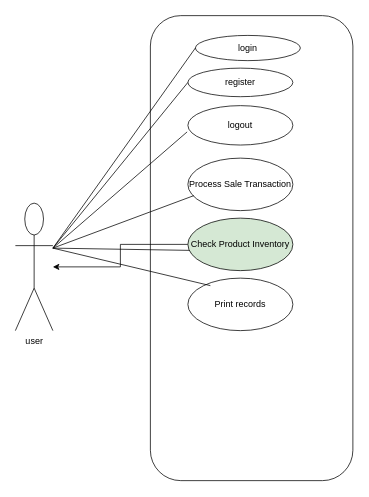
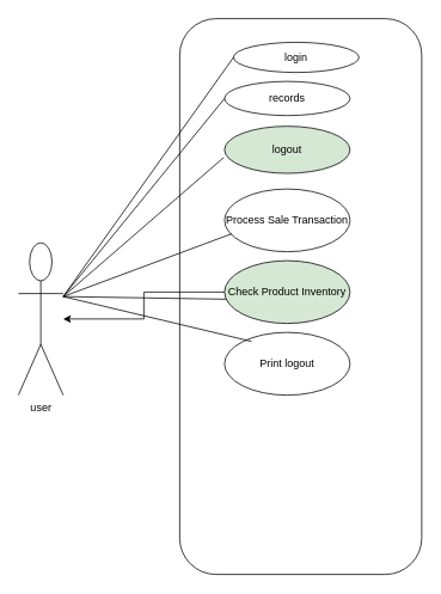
  <mxCell id="0" />
  <mxCell id="1" parent="0" />
  <mxCell id="2" value="" style="group" vertex="1" connectable="0" parent="1"><mxGeometry x="200" y="20" width="270" height="620" as="geometry" /></mxCell>
  <mxCell id="3" value="" style="rounded=1;whiteSpace=wrap;html=1;" vertex="1" parent="2"><mxGeometry width="270" height="620" as="geometry" /></mxCell>
  <mxCell id="4" value="login" style="ellipse;whiteSpace=wrap;html=1;" vertex="1" parent="2"><mxGeometry x="60" y="26.38" width="140" height="33.62" as="geometry" /></mxCell>
- <mxCell id="5" value="register" style="ellipse;whiteSpace=wrap;html=1;" vertex="1" parent="2"><mxGeometry x="50" y="70" width="140" height="38.09" as="geometry" /></mxCell>
- <mxCell id="6" value="logout" style="ellipse;whiteSpace=wrap;html=1;" vertex="1" parent="2"><mxGeometry x="50" y="120.0" width="140" height="52.55" as="geometry" /></mxCell>
+ <mxCell id="5" value="records" style="ellipse;whiteSpace=wrap;html=1;" vertex="1" parent="2"><mxGeometry x="50" y="70" width="140" height="38.09" as="geometry" /></mxCell>
+ <mxCell id="6" value="logout" style="ellipse;whiteSpace=wrap;html=1;fillColor=#d5e8d4;" vertex="1" parent="2"><mxGeometry x="50" y="120.0" width="140" height="52.55" as="geometry" /></mxCell>
  <mxCell id="7" value="Process Sale Transaction" style="ellipse;whiteSpace=wrap;html=1;" vertex="1" parent="2"><mxGeometry x="50" y="190" width="140" height="70" as="geometry" /></mxCell>
  <mxCell id="8" value="" style="edgeStyle=orthogonalEdgeStyle;rounded=0;orthogonalLoop=1;jettySize=auto;html=1;" edge="1" parent="2" source="9" target="14"><mxGeometry relative="1" as="geometry" /></mxCell>
  <mxCell id="9" value="Check Product Inventory" style="ellipse;whiteSpace=wrap;html=1;fillColor=#d5e8d4;" vertex="1" parent="2"><mxGeometry x="50" y="270" width="140" height="70" as="geometry" /></mxCell>
- <mxCell id="10" value="Print records" style="ellipse;whiteSpace=wrap;html=1;" vertex="1" parent="2"><mxGeometry x="50" y="350" width="140" height="70" as="geometry" /></mxCell>
+ <mxCell id="10" value="Print logout" style="ellipse;whiteSpace=wrap;html=1;" vertex="1" parent="2"><mxGeometry x="50" y="350" width="140" height="70" as="geometry" /></mxCell>
  <mxCell id="11" value="" style="endArrow=none;html=1;rounded=0;entryX=0;entryY=0.5;entryDx=0;entryDy=0;exitX=0.014;exitY=0.614;exitDx=0;exitDy=0;exitPerimeter=0;" edge="1" parent="2" source="9" target="5"><mxGeometry width="50" height="50" relative="1" as="geometry"><mxPoint x="120" y="370" as="sourcePoint" /><mxPoint x="60" y="53" as="targetPoint" /><Array as="points"><mxPoint x="-130" y="310" /></Array></mxGeometry></mxCell>
  <mxCell id="12" value="" style="endArrow=none;html=1;rounded=0;entryX=-0.007;entryY=0.666;entryDx=0;entryDy=0;exitX=0.057;exitY=0.714;exitDx=0;exitDy=0;exitPerimeter=0;entryPerimeter=0;" edge="1" parent="2" source="7" target="6"><mxGeometry width="50" height="50" relative="1" as="geometry"><mxPoint x="62" y="323" as="sourcePoint" /><mxPoint x="60" y="99" as="targetPoint" /><Array as="points"><mxPoint x="-130" y="310" /></Array></mxGeometry></mxCell>
  <mxCell id="13" value="" style="group" vertex="1" connectable="0" parent="1"><mxGeometry x="20" y="270" width="260" height="170" as="geometry" /></mxCell>
  <mxCell id="14" value="user" style="shape=umlActor;verticalLabelPosition=bottom;verticalAlign=top;html=1;" vertex="1" parent="13"><mxGeometry width="50" height="170" as="geometry" /></mxCell>
  <mxCell id="15" value="" style="endArrow=none;html=1;rounded=0;entryX=0;entryY=0.5;entryDx=0;entryDy=0;" edge="1" parent="13" target="4"><mxGeometry width="50" height="50" relative="1" as="geometry"><mxPoint x="260" y="110" as="sourcePoint" /><mxPoint x="340" y="60" as="targetPoint" /><Array as="points"><mxPoint x="50" y="60" /></Array></mxGeometry></mxCell>
